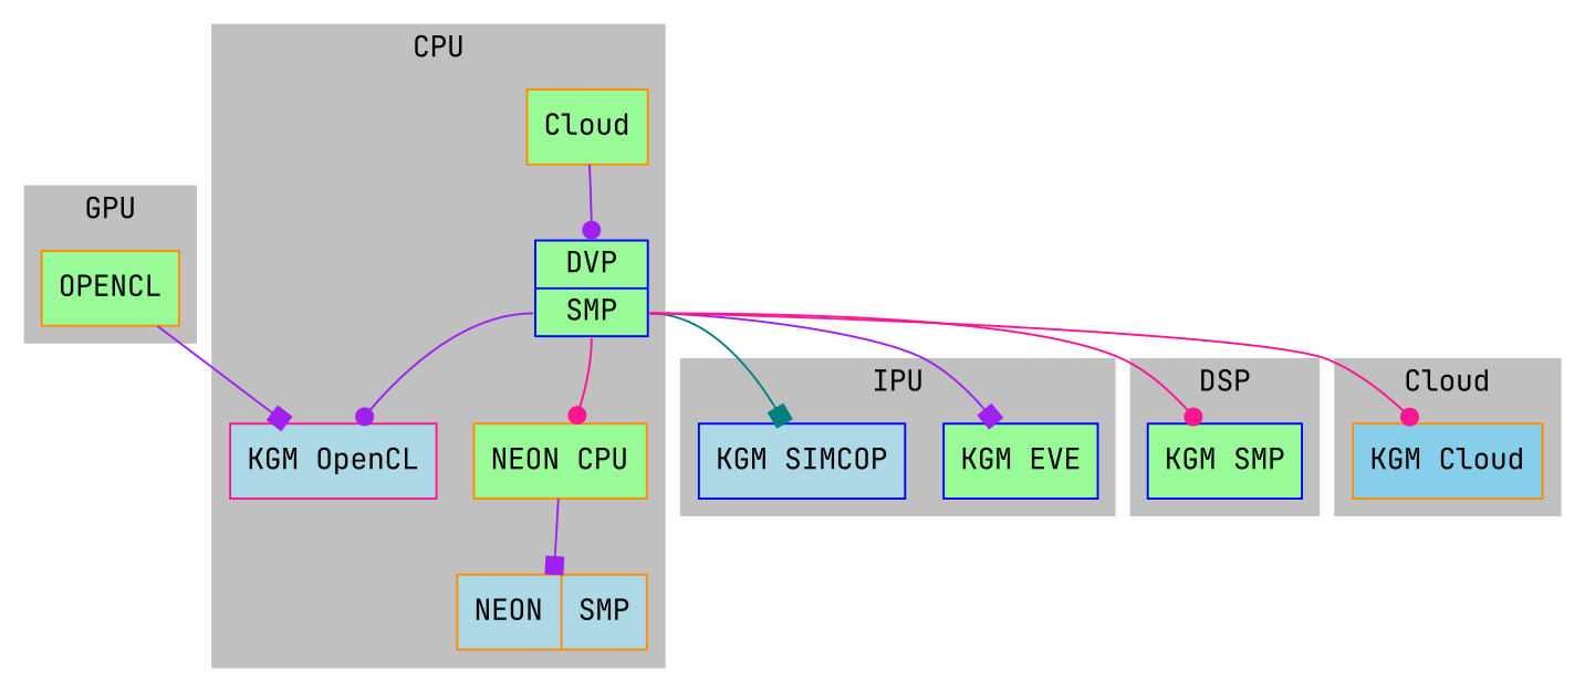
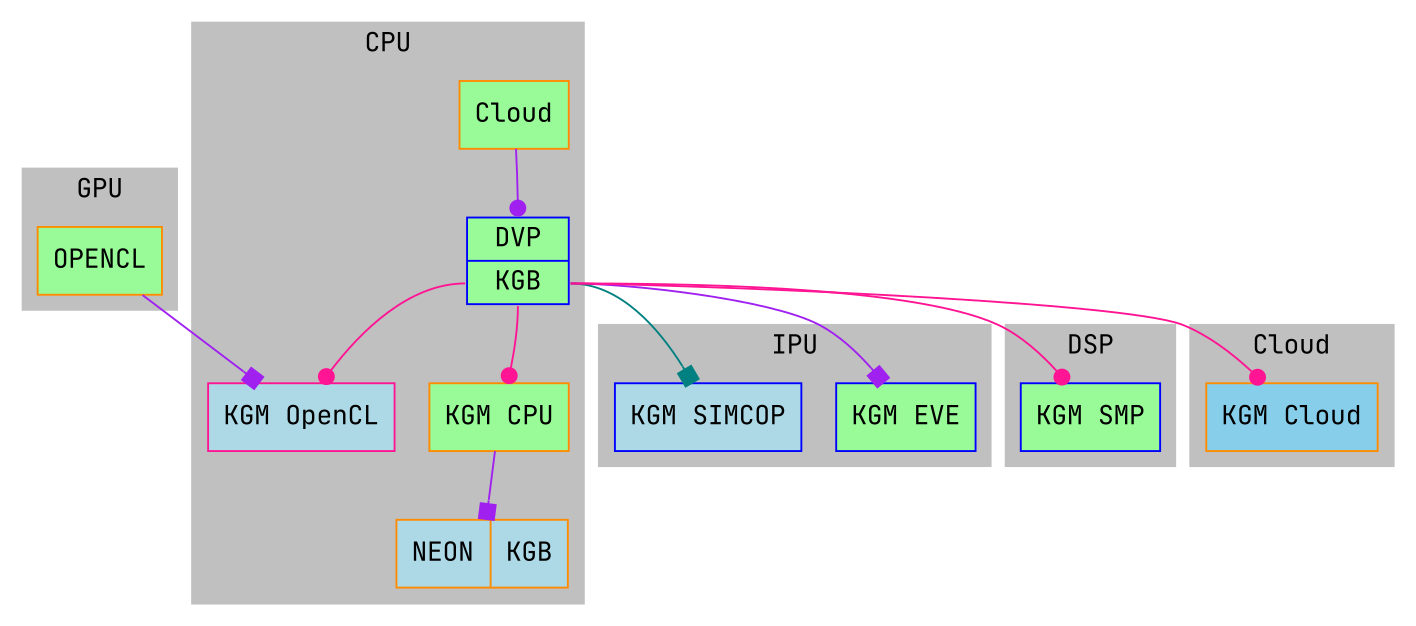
  digraph {
    fontname="JetBrains Mono"
    node [color=darkorange fillcolor=palegreen fontname="JetBrains Mono" shape=box style=filled]
    edge [arrowhead=dot color=purple fontname="JetBrains Mono" tailport=f1]
    n1 [label=Cloud]
-   n2 [color=blue label="{<f0>DVP|<f1>SMP}" shape=record]
-   n3 [label="NEON CPU"]
+   n2 [color=blue label="{<f0>DVP|<f1>KGB}" shape=record]
+   n3 [label="KGM CPU"]
    n4 [color=deeppink fillcolor=lightblue label="KGM OpenCL"]
-   n5 [fillcolor=lightblue label="NEON|SMP" shape=record]
+   n5 [fillcolor=lightblue label="NEON|KGB" shape=record]
    n6 [color=blue label="KGM EVE"]
    n7 [color=blue fillcolor=lightblue label="KGM SIMCOP"]
    n8 [color=blue label="KGM SMP"]
    n9 [label=OPENCL]
    n10 [fillcolor=skyblue label="KGM Cloud"]
    subgraph cluster_1 {
      color=grey
      label=CPU
      style=filled
      n1
      n2
      n3
      n4
      n5
    }
    subgraph cluster_2 {
      color=grey
      label=IPU
      style=filled
      n6
      n7
    }
    subgraph cluster_3 {
      color=grey
      label=DSP
      style=filled
      n8
    }
    subgraph cluster_4 {
      color=grey
      label=GPU
      style=filled
      n9
    }
    subgraph cluster_5 {
      color=grey
      label=Cloud
      style=filled
      n10
    }
    n1 -> n2 [headport=f0]
    n2 -> n3 [color=deeppink]
-   n2 -> n4
+   n2 -> n4 [color=deeppink]
    n2 -> n6 [arrowhead=box]
    n2 -> n7 [arrowhead=box color=teal]
    n2 -> n8 [color=deeppink]
    n2 -> n10 [color=deeppink]
    n3 -> n5 [arrowhead=box]
    n9 -> n4 [arrowhead=box]
  }
